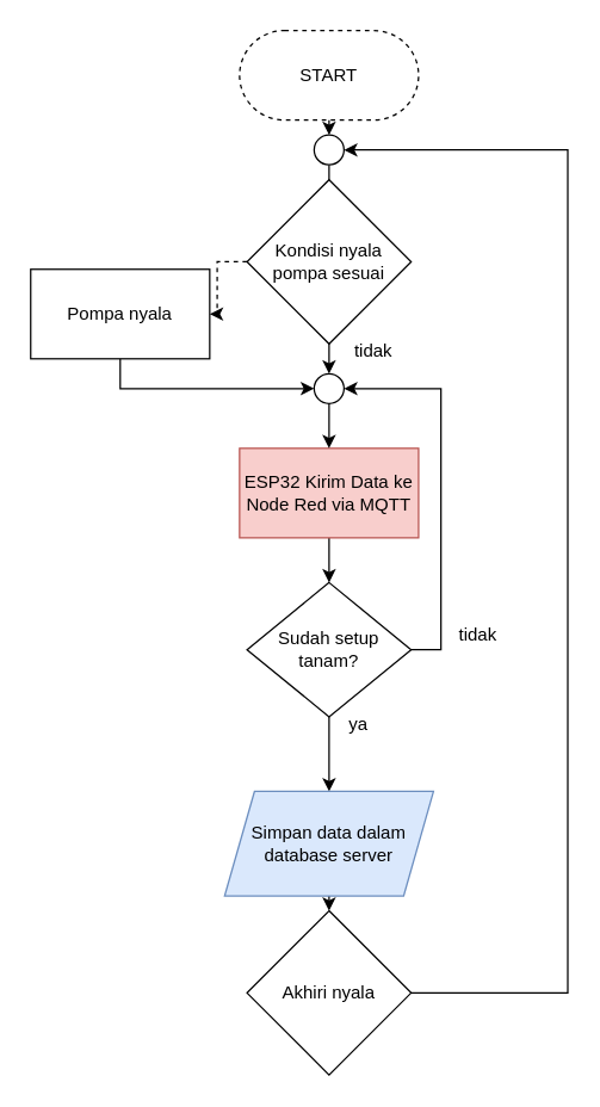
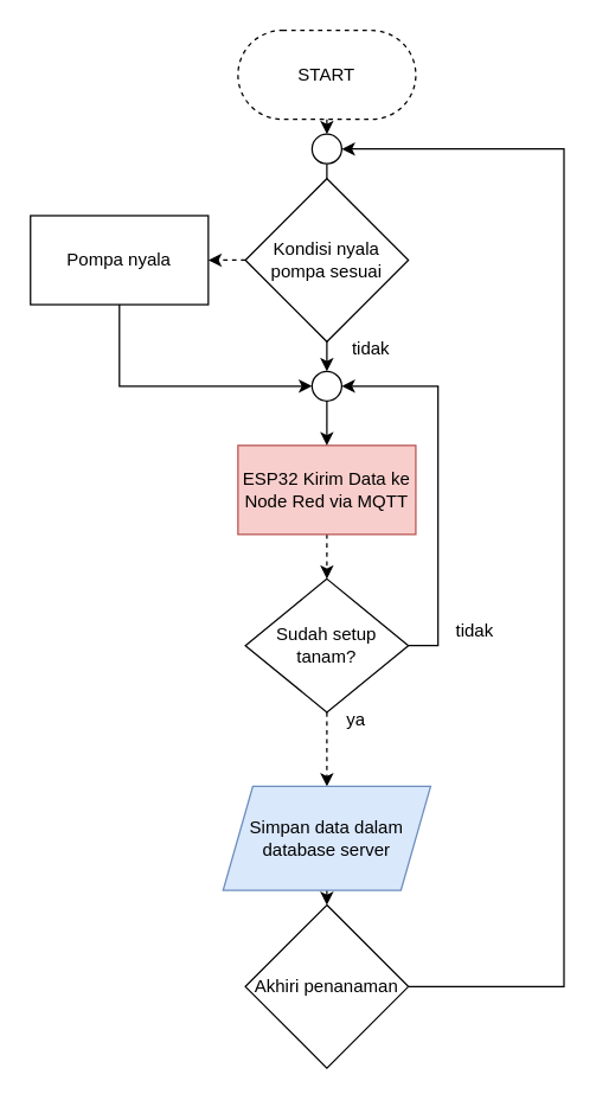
  <mxCell id="0" />
  <mxCell id="1" parent="0" />
  <mxCell id="2" style="edgeStyle=orthogonalEdgeStyle;rounded=0;orthogonalLoop=1;jettySize=auto;html=1;exitX=0.5;exitY=1;exitDx=0;exitDy=0;entryX=0.5;entryY=0;entryDx=0;entryDy=0;" edge="1" parent="1" source="23" target="10"><mxGeometry relative="1" as="geometry" /></mxCell>
  <mxCell id="3" value="START" style="rounded=1;whiteSpace=wrap;html=1;arcSize=50;dashed=1;" vertex="1" parent="1"><mxGeometry x="160" y="20" width="120" height="60" as="geometry" /></mxCell>
- <mxCell id="4" style="edgeStyle=orthogonalEdgeStyle;rounded=0;orthogonalLoop=1;jettySize=auto;html=1;exitX=0.5;exitY=1;exitDx=0;exitDy=0;entryX=0.5;entryY=0;entryDx=0;entryDy=0;" edge="1" parent="1" source="5" target="8"><mxGeometry relative="1" as="geometry" /></mxCell>
+ <mxCell id="4" style="edgeStyle=orthogonalEdgeStyle;rounded=0;orthogonalLoop=1;jettySize=auto;html=1;exitX=0.5;exitY=1;exitDx=0;exitDy=0;entryX=0.5;entryY=0;entryDx=0;entryDy=0;dashed=1;" edge="1" parent="1" source="5" target="8"><mxGeometry relative="1" as="geometry" /></mxCell>
  <mxCell id="5" value="ESP32 Kirim Data ke Node Red via MQTT" style="rounded=0;whiteSpace=wrap;html=1;fillColor=#f8cecc;strokeColor=#b85450;" vertex="1" parent="1"><mxGeometry x="160" y="300" width="120" height="60" as="geometry" /></mxCell>
  <mxCell id="6" style="edgeStyle=orthogonalEdgeStyle;rounded=0;orthogonalLoop=1;jettySize=auto;html=1;exitX=1;exitY=0.5;exitDx=0;exitDy=0;entryX=1;entryY=0.5;entryDx=0;entryDy=0;" edge="1" parent="1" source="8" target="10"><mxGeometry relative="1" as="geometry" /></mxCell>
- <mxCell id="7" style="edgeStyle=orthogonalEdgeStyle;rounded=0;orthogonalLoop=1;jettySize=auto;html=1;exitX=0.5;exitY=1;exitDx=0;exitDy=0;entryX=0.5;entryY=0;entryDx=0;entryDy=0;" edge="1" parent="1" source="8" target="12"><mxGeometry relative="1" as="geometry" /></mxCell>
+ <mxCell id="7" style="edgeStyle=orthogonalEdgeStyle;rounded=0;orthogonalLoop=1;jettySize=auto;html=1;exitX=0.5;exitY=1;exitDx=0;exitDy=0;entryX=0.5;entryY=0;entryDx=0;entryDy=0;dashed=1;" edge="1" parent="1" source="8" target="12"><mxGeometry relative="1" as="geometry" /></mxCell>
  <mxCell id="8" value="Sudah setup tanam?" style="rhombus;whiteSpace=wrap;html=1;" vertex="1" parent="1"><mxGeometry x="165" y="390" width="110" height="90" as="geometry" /></mxCell>
  <mxCell id="9" style="edgeStyle=orthogonalEdgeStyle;rounded=0;orthogonalLoop=1;jettySize=auto;html=1;exitX=0.5;exitY=1;exitDx=0;exitDy=0;entryX=0.5;entryY=0;entryDx=0;entryDy=0;" edge="1" parent="1" source="10" target="5"><mxGeometry relative="1" as="geometry" /></mxCell>
  <mxCell id="10" value="" style="ellipse;whiteSpace=wrap;html=1;aspect=fixed;" vertex="1" parent="1"><mxGeometry x="210" y="250" width="20" height="20" as="geometry" /></mxCell>
  <mxCell id="11" style="edgeStyle=orthogonalEdgeStyle;rounded=0;orthogonalLoop=1;jettySize=auto;html=1;exitX=0.5;exitY=1;exitDx=0;exitDy=0;entryX=0.5;entryY=0;entryDx=0;entryDy=0;" edge="1" parent="1" source="12" target="21"><mxGeometry relative="1" as="geometry" /></mxCell>
  <mxCell id="12" value="Simpan data dalam database server" style="shape=parallelogram;perimeter=parallelogramPerimeter;whiteSpace=wrap;html=1;fixedSize=1;fillColor=#dae8fc;strokeColor=#6c8ebf;" vertex="1" parent="1"><mxGeometry x="150" y="530" width="140" height="70" as="geometry" /></mxCell>
  <mxCell id="13" value="tidak" style="text;html=1;strokeColor=none;fillColor=none;align=center;verticalAlign=middle;whiteSpace=wrap;rounded=0;" vertex="1" parent="1"><mxGeometry x="290" y="410" width="60" height="30" as="geometry" /></mxCell>
  <mxCell id="14" value="ya" style="text;html=1;strokeColor=none;fillColor=none;align=center;verticalAlign=middle;whiteSpace=wrap;rounded=0;" vertex="1" parent="1"><mxGeometry x="210" y="470" width="60" height="30" as="geometry" /></mxCell>
  <mxCell id="15" style="edgeStyle=orthogonalEdgeStyle;rounded=0;orthogonalLoop=1;jettySize=auto;html=1;exitX=0;exitY=0.5;exitDx=0;exitDy=0;entryX=1;entryY=0.5;entryDx=0;entryDy=0;dashed=1;" edge="1" parent="1" source="16" target="19"><mxGeometry relative="1" as="geometry" /></mxCell>
  <mxCell id="16" value="Kondisi nyala pompa sesuai" style="rhombus;whiteSpace=wrap;html=1;" vertex="1" parent="1"><mxGeometry x="165" y="120" width="110" height="110" as="geometry" /></mxCell>
  <mxCell id="17" value="tidak" style="text;html=1;strokeColor=none;fillColor=none;align=center;verticalAlign=middle;whiteSpace=wrap;rounded=0;" vertex="1" parent="1"><mxGeometry x="220" y="220" width="60" height="30" as="geometry" /></mxCell>
  <mxCell id="18" style="edgeStyle=orthogonalEdgeStyle;rounded=0;orthogonalLoop=1;jettySize=auto;html=1;exitX=0.5;exitY=1;exitDx=0;exitDy=0;entryX=0;entryY=0.5;entryDx=0;entryDy=0;" edge="1" parent="1" source="19" target="10"><mxGeometry relative="1" as="geometry" /></mxCell>
- <mxCell id="19" value="Pompa nyala" style="rounded=0;whiteSpace=wrap;html=1;" vertex="1" parent="1"><mxGeometry x="20" y="180" width="120" height="60" as="geometry" /></mxCell>
+ <mxCell id="19" value="Pompa nyala" style="rounded=0;whiteSpace=wrap;html=1;" vertex="1" parent="1"><mxGeometry x="20" y="145" width="120" height="60" as="geometry" /></mxCell>
  <mxCell id="20" style="edgeStyle=orthogonalEdgeStyle;rounded=0;orthogonalLoop=1;jettySize=auto;html=1;exitX=1;exitY=0.5;exitDx=0;exitDy=0;entryX=1;entryY=0.5;entryDx=0;entryDy=0;" edge="1" parent="1" source="21" target="23"><mxGeometry relative="1" as="geometry"><mxPoint x="370" y="100" as="targetPoint" /><Array as="points"><mxPoint x="380" y="665" /><mxPoint x="380" y="100" /></Array></mxGeometry></mxCell>
- <mxCell id="21" value="Akhiri nyala" style="rhombus;whiteSpace=wrap;html=1;" vertex="1" parent="1"><mxGeometry x="165" y="610" width="110" height="110" as="geometry" /></mxCell>
+ <mxCell id="21" value="Akhiri penanaman" style="rhombus;whiteSpace=wrap;html=1;" vertex="1" parent="1"><mxGeometry x="165" y="610" width="110" height="110" as="geometry" /></mxCell>
  <mxCell id="22" value="" style="edgeStyle=orthogonalEdgeStyle;rounded=0;orthogonalLoop=1;jettySize=auto;html=1;exitX=0.5;exitY=1;exitDx=0;exitDy=0;entryX=0.5;entryY=0;entryDx=0;entryDy=0;" edge="1" parent="1" source="3" target="23"><mxGeometry relative="1" as="geometry"><mxPoint x="220" y="80" as="sourcePoint" /><mxPoint x="220" y="250" as="targetPoint" /></mxGeometry></mxCell>
  <mxCell id="23" value="" style="ellipse;whiteSpace=wrap;html=1;aspect=fixed;" vertex="1" parent="1"><mxGeometry x="210" y="90" width="20" height="20" as="geometry" /></mxCell>
